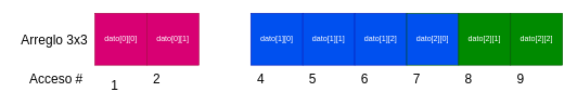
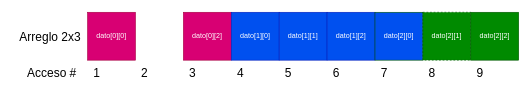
  <mxCell id="0" />
  <mxCell id="1" parent="0" />
  <mxCell id="2" value="dato[0][0]" style="whiteSpace=wrap;html=1;aspect=fixed;strokeColor=#A50040;fillColor=#d80073;fontColor=#ffffff;" vertex="1" parent="1"><mxGeometry x="145" y="20" width="80" height="80" as="geometry" /></mxCell>
- <mxCell id="3" value="dato[0][1]" style="whiteSpace=wrap;html=1;aspect=fixed;strokeColor=#A50040;fillColor=#d80073;fontColor=#ffffff;" vertex="1" parent="1"><mxGeometry x="225" y="20" width="80" height="80" as="geometry" /></mxCell>
+ <mxCell id="4" value="dato[0][2]" style="whiteSpace=wrap;html=1;aspect=fixed;strokeColor=#A50040;fillColor=#d80073;fontColor=#ffffff;" vertex="1" parent="1"><mxGeometry x="305" y="20" width="80" height="80" as="geometry" /></mxCell>
  <mxCell id="5" value="dato[1][0]" style="whiteSpace=wrap;html=1;aspect=fixed;strokeColor=#001DBC;fillColor=#0050ef;fontColor=#ffffff;" vertex="1" parent="1"><mxGeometry x="385" y="20" width="80" height="80" as="geometry" /></mxCell>
  <mxCell id="6" value="dato[1][1]" style="whiteSpace=wrap;html=1;aspect=fixed;strokeColor=#001DBC;fillColor=#0050ef;fontColor=#ffffff;" vertex="1" parent="1"><mxGeometry x="465" y="20" width="80" height="80" as="geometry" /></mxCell>
  <mxCell id="7" value="dato[1][2]" style="whiteSpace=wrap;html=1;aspect=fixed;strokeColor=#001DBC;fillColor=#0050ef;fontColor=#ffffff;" vertex="1" parent="1"><mxGeometry x="545" y="20" width="80" height="80" as="geometry" /></mxCell>
  <mxCell id="8" value="dato[2][0]" style="whiteSpace=wrap;html=1;aspect=fixed;strokeColor=#005700;fillColor=#0050ef;fontColor=#ffffff;" vertex="1" parent="1"><mxGeometry x="625" y="20" width="80" height="80" as="geometry" /></mxCell>
- <mxCell id="9" value="dato[2][1]" style="whiteSpace=wrap;html=1;aspect=fixed;strokeColor=#005700;fillColor=#008a00;fontColor=#ffffff;" vertex="1" parent="1"><mxGeometry x="705" y="20" width="80" height="80" as="geometry" /></mxCell>
+ <mxCell id="9" value="dato[2][1]" style="whiteSpace=wrap;html=1;aspect=fixed;strokeColor=#005700;fillColor=#008a00;fontColor=#ffffff;dashed=1;" vertex="1" parent="1"><mxGeometry x="705" y="20" width="80" height="80" as="geometry" /></mxCell>
  <mxCell id="10" value="dato[2][2]" style="whiteSpace=wrap;html=1;aspect=fixed;strokeColor=#005700;fillColor=#008a00;fontColor=#ffffff;" vertex="1" parent="1"><mxGeometry x="785" y="20" width="80" height="80" as="geometry" /></mxCell>
- <mxCell id="11" value="&lt;font style=&quot;font-size: 20px;&quot;&gt;1&lt;/font&gt;" style="text;html=1;align=center;verticalAlign=middle;resizable=0;points=[];autosize=1;strokeColor=none;fillColor=none;fontColor=#000000;" vertex="1" parent="1"><mxGeometry x="160" y="110" width="30" height="40" as="geometry" /></mxCell>
+ <mxCell id="11" value="&lt;font style=&quot;font-size: 20px;&quot;&gt;1&lt;/font&gt;" style="text;html=1;align=center;verticalAlign=middle;resizable=0;points=[];autosize=1;strokeColor=none;fillColor=none;fontColor=#000000;" vertex="1" parent="1"><mxGeometry x="145" y="100" width="30" height="40" as="geometry" /></mxCell>
  <mxCell id="12" value="&lt;font style=&quot;font-size: 20px;&quot;&gt;4&lt;/font&gt;" style="text;html=1;align=center;verticalAlign=middle;resizable=0;points=[];autosize=1;strokeColor=none;fillColor=none;fontColor=#000000;" vertex="1" parent="1"><mxGeometry x="385" y="100" width="30" height="40" as="geometry" /></mxCell>
  <mxCell id="13" value="&lt;font style=&quot;font-size: 20px;&quot;&gt;7&lt;/font&gt;" style="text;html=1;align=center;verticalAlign=middle;resizable=0;points=[];autosize=1;strokeColor=none;fillColor=none;fontColor=#000000;" vertex="1" parent="1"><mxGeometry x="625" y="100" width="30" height="40" as="geometry" /></mxCell>
+ <mxCell id="14" value="&lt;font style=&quot;font-size: 20px;&quot;&gt;3&lt;/font&gt;" style="text;html=1;align=center;verticalAlign=middle;resizable=0;points=[];autosize=1;strokeColor=none;fillColor=none;fontColor=#000000;" vertex="1" parent="1"><mxGeometry x="305" y="100" width="30" height="40" as="geometry" /></mxCell>
  <mxCell id="15" value="&lt;font style=&quot;font-size: 20px;&quot;&gt;2&lt;/font&gt;" style="text;html=1;align=center;verticalAlign=middle;resizable=0;points=[];autosize=1;strokeColor=none;fillColor=none;fontColor=#000000;" vertex="1" parent="1"><mxGeometry x="225" y="100" width="30" height="40" as="geometry" /></mxCell>
  <mxCell id="16" value="&lt;font style=&quot;font-size: 20px;&quot;&gt;5&lt;/font&gt;" style="text;html=1;align=center;verticalAlign=middle;resizable=0;points=[];autosize=1;strokeColor=none;fillColor=none;fontColor=#000000;" vertex="1" parent="1"><mxGeometry x="465" y="100" width="30" height="40" as="geometry" /></mxCell>
  <mxCell id="17" value="&lt;span style=&quot;font-size: 20px;&quot;&gt;6&lt;/span&gt;" style="text;html=1;align=center;verticalAlign=middle;resizable=0;points=[];autosize=1;strokeColor=none;fillColor=none;fontColor=#000000;" vertex="1" parent="1"><mxGeometry x="545" y="100" width="30" height="40" as="geometry" /></mxCell>
  <mxCell id="18" value="&lt;font style=&quot;font-size: 20px;&quot;&gt;8&lt;/font&gt;" style="text;html=1;align=center;verticalAlign=middle;resizable=0;points=[];autosize=1;strokeColor=none;fillColor=none;fontColor=#000000;" vertex="1" parent="1"><mxGeometry x="705" y="100" width="30" height="40" as="geometry" /></mxCell>
  <mxCell id="19" value="&lt;font style=&quot;font-size: 20px;&quot;&gt;9&lt;/font&gt;" style="text;html=1;align=center;verticalAlign=middle;resizable=0;points=[];autosize=1;strokeColor=none;fillColor=none;fontColor=#000000;" vertex="1" parent="1"><mxGeometry x="785" y="100" width="30" height="40" as="geometry" /></mxCell>
  <mxCell id="20" value="Acceso #" style="text;html=1;align=center;verticalAlign=middle;resizable=0;points=[];autosize=1;strokeColor=none;fillColor=none;fontSize=20;fontColor=#000000;" vertex="1" parent="1"><mxGeometry x="30" y="100" width="110" height="40" as="geometry" /></mxCell>
- <mxCell id="21" value="Arreglo 3x3&amp;nbsp;" style="text;html=1;align=center;verticalAlign=middle;resizable=0;points=[];autosize=1;strokeColor=none;fillColor=none;fontSize=20;fontColor=#000000;" vertex="1" parent="1"><mxGeometry x="20" y="40" width="130" height="40" as="geometry" /></mxCell>
+ <mxCell id="21" value="Arreglo 2x3&amp;nbsp;" style="text;html=1;align=center;verticalAlign=middle;resizable=0;points=[];autosize=1;strokeColor=none;fillColor=none;fontSize=20;fontColor=#000000;" vertex="1" parent="1"><mxGeometry x="20" y="40" width="130" height="40" as="geometry" /></mxCell>
